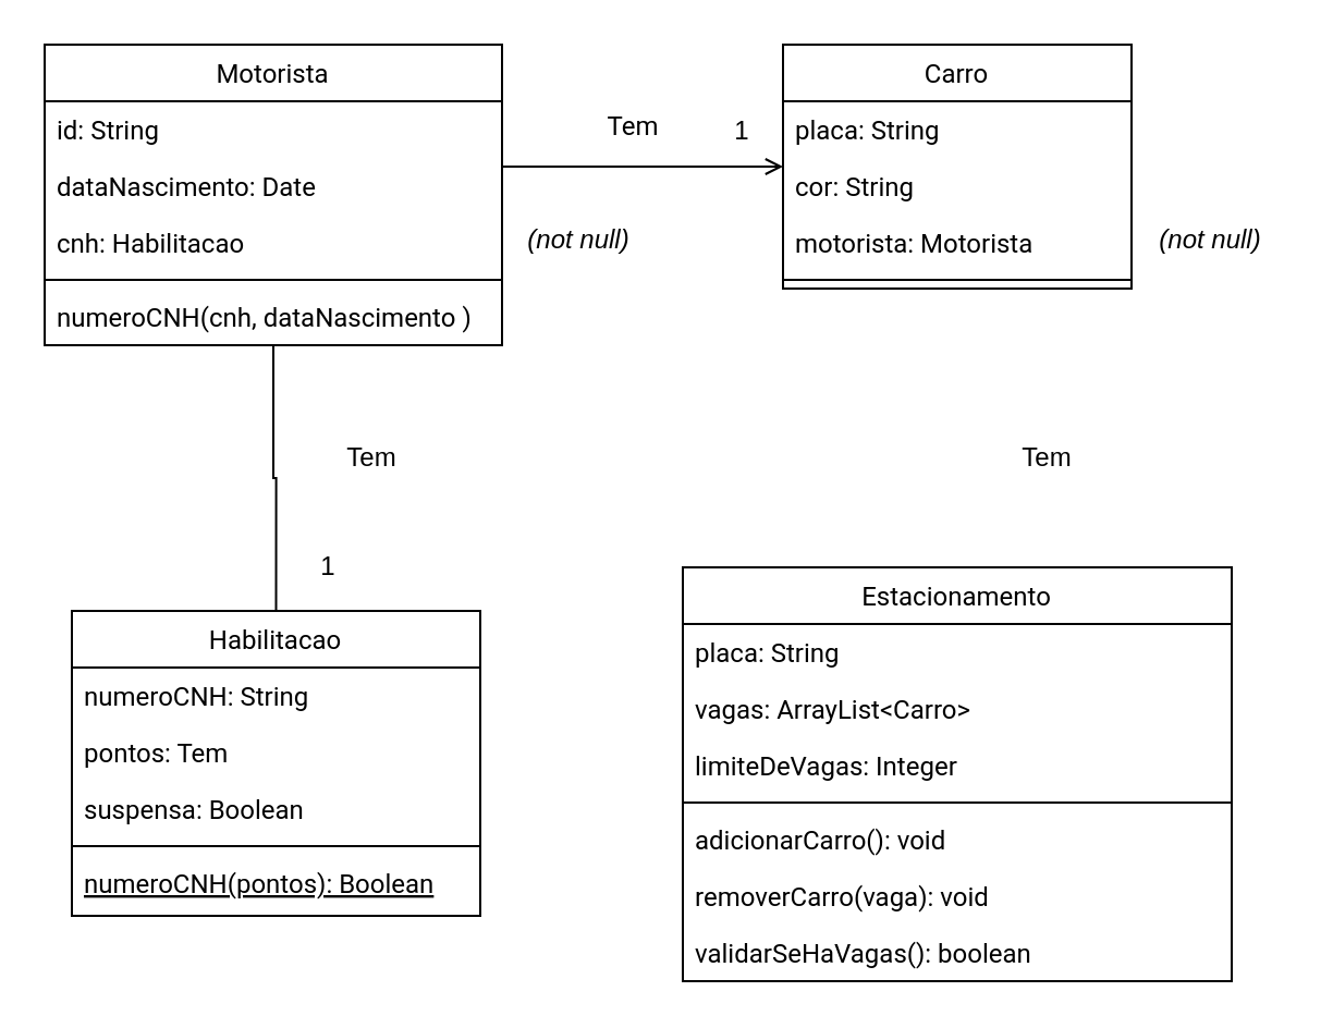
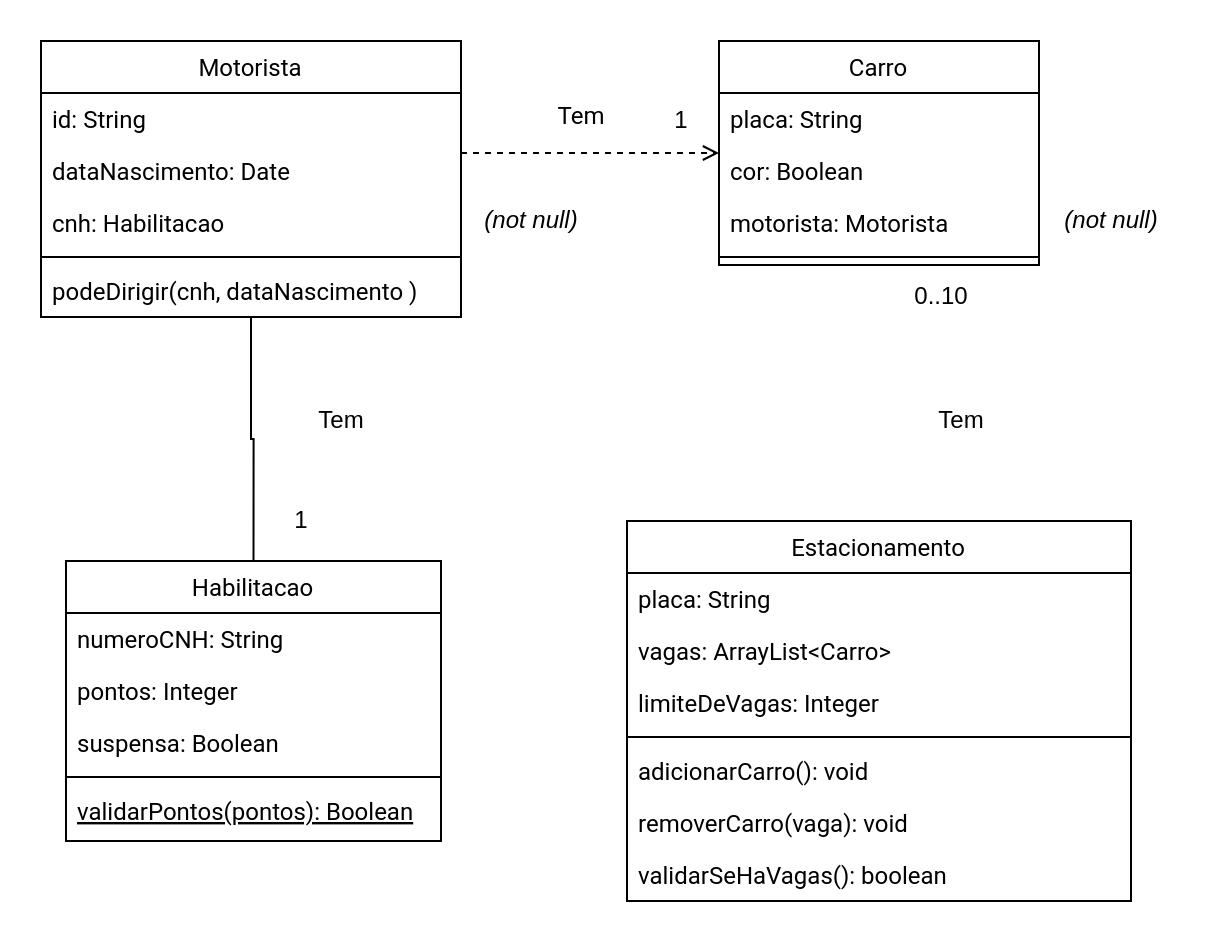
  <mxCell id="0" />
  <mxCell id="1" parent="0" />
  <mxCell id="2" style="edgeStyle=orthogonalEdgeStyle;rounded=0;orthogonalLoop=1;jettySize=auto;html=1;exitX=0.5;exitY=1;exitDx=0;exitDy=0;entryX=0.5;entryY=0;entryDx=0;entryDy=0;endArrow=none;" parent="1" source="3" target="19" edge="1"><mxGeometry relative="1" as="geometry" /></mxCell>
  <mxCell id="3" value="Motorista" style="swimlane;fontStyle=0;align=center;verticalAlign=top;childLayout=stackLayout;horizontal=1;startSize=26;horizontalStack=0;resizeParent=1;resizeLast=0;collapsible=1;marginBottom=0;rounded=0;shadow=0;strokeWidth=1;fontFamily=Roboto;FType=g;" parent="1" vertex="1"><mxGeometry x="20" y="20" width="210" height="138" as="geometry"><mxRectangle x="230" y="140" width="160" height="26" as="alternateBounds" /></mxGeometry></mxCell>
  <mxCell id="4" value="id: String" style="text;align=left;verticalAlign=top;spacingLeft=4;spacingRight=4;overflow=hidden;rotatable=0;points=[[0,0.5],[1,0.5]];portConstraint=eastwest;rounded=0;shadow=0;html=0;fontFamily=Roboto;FType=g;" parent="3" vertex="1"><mxGeometry y="26" width="210" height="26" as="geometry" /></mxCell>
  <mxCell id="5" value="dataNascimento: Date" style="text;align=left;verticalAlign=top;spacingLeft=4;spacingRight=4;overflow=hidden;rotatable=0;points=[[0,0.5],[1,0.5]];portConstraint=eastwest;fontFamily=Roboto;FType=g;" parent="3" vertex="1"><mxGeometry y="52" width="210" height="26" as="geometry" /></mxCell>
  <mxCell id="6" value="cnh: Habilitacao" style="text;align=left;verticalAlign=top;spacingLeft=4;spacingRight=4;overflow=hidden;rotatable=0;points=[[0,0.5],[1,0.5]];portConstraint=eastwest;fontFamily=Roboto;FType=g;" parent="3" vertex="1"><mxGeometry y="78" width="210" height="26" as="geometry" /></mxCell>
  <mxCell id="7" value="" style="line;html=1;strokeWidth=1;align=left;verticalAlign=middle;spacingTop=-1;spacingLeft=3;spacingRight=3;rotatable=0;labelPosition=right;points=[];portConstraint=eastwest;fontFamily=Roboto;FType=g;" parent="3" vertex="1"><mxGeometry y="104" width="210" height="8" as="geometry" /></mxCell>
- <mxCell id="8" value="numeroCNH(cnh, dataNascimento )" style="text;align=left;verticalAlign=top;spacingLeft=4;spacingRight=4;overflow=hidden;rotatable=0;points=[[0,0.5],[1,0.5]];portConstraint=eastwest;fontFamily=Roboto;FType=g;" parent="3" vertex="1"><mxGeometry y="112" width="210" height="26" as="geometry" /></mxCell>
- <mxCell id="9" value="" style="endArrow=open;shadow=0;strokeWidth=1;strokeColor=#000000;rounded=0;endFill=1;edgeStyle=elbowEdgeStyle;elbow=vertical;fontFamily=Roboto;FType=g;" parent="1" source="3" target="12" edge="1"><mxGeometry x="0.5" y="41" relative="1" as="geometry"><mxPoint x="230" y="92" as="sourcePoint" /><mxPoint x="390" y="92" as="targetPoint" /><mxPoint x="-40" y="32" as="offset" /></mxGeometry></mxCell>
+ <mxCell id="8" value="podeDirigir(cnh, dataNascimento )" style="text;align=left;verticalAlign=top;spacingLeft=4;spacingRight=4;overflow=hidden;rotatable=0;points=[[0,0.5],[1,0.5]];portConstraint=eastwest;fontFamily=Roboto;FType=g;" parent="3" vertex="1"><mxGeometry y="112" width="210" height="26" as="geometry" /></mxCell>
+ <mxCell id="9" value="" style="endArrow=open;shadow=0;strokeWidth=1;strokeColor=#000000;rounded=0;endFill=1;edgeStyle=elbowEdgeStyle;elbow=vertical;fontFamily=Roboto;FType=g;dashed=1;" parent="1" source="3" target="12" edge="1"><mxGeometry x="0.5" y="41" relative="1" as="geometry"><mxPoint x="230" y="92" as="sourcePoint" /><mxPoint x="390" y="92" as="targetPoint" /><mxPoint x="-40" y="32" as="offset" /></mxGeometry></mxCell>
  <mxCell id="10" value="Tem" style="text;html=1;resizable=0;points=[];;align=center;verticalAlign=middle;labelBackgroundColor=none;rounded=0;shadow=0;strokeWidth=1;fontSize=12;fontFamily=Roboto;FType=g;" parent="9" vertex="1" connectable="0"><mxGeometry x="0.5" y="49" relative="1" as="geometry"><mxPoint x="-38" y="30" as="offset" /></mxGeometry></mxCell>
  <mxCell id="11" value="Tem" style="text;html=1;align=center;verticalAlign=middle;resizable=0;points=[];autosize=1;" parent="1" vertex="1"><mxGeometry x="150" y="200" width="40" height="20" as="geometry" /></mxCell>
  <mxCell id="12" value="Carro" style="swimlane;fontStyle=0;align=center;verticalAlign=top;childLayout=stackLayout;horizontal=1;startSize=26;horizontalStack=0;resizeParent=1;resizeLast=0;collapsible=1;marginBottom=0;rounded=0;shadow=0;strokeWidth=1;fontFamily=Roboto;FType=g;" parent="1" vertex="1"><mxGeometry x="359" y="20" width="160" height="112" as="geometry"><mxRectangle x="508" y="120" width="160" height="26" as="alternateBounds" /></mxGeometry></mxCell>
  <mxCell id="13" value="placa: String" style="text;align=left;verticalAlign=top;spacingLeft=4;spacingRight=4;overflow=hidden;rotatable=0;points=[[0,0.5],[1,0.5]];portConstraint=eastwest;fontFamily=Roboto;FType=g;" parent="12" vertex="1"><mxGeometry y="26" width="160" height="26" as="geometry" /></mxCell>
- <mxCell id="14" value="cor: String" style="text;align=left;verticalAlign=top;spacingLeft=4;spacingRight=4;overflow=hidden;rotatable=0;points=[[0,0.5],[1,0.5]];portConstraint=eastwest;fontFamily=Roboto;FType=g;" parent="12" vertex="1"><mxGeometry y="52" width="160" height="26" as="geometry" /></mxCell>
+ <mxCell id="14" value="cor: Boolean" style="text;align=left;verticalAlign=top;spacingLeft=4;spacingRight=4;overflow=hidden;rotatable=0;points=[[0,0.5],[1,0.5]];portConstraint=eastwest;fontFamily=Roboto;FType=g;" parent="12" vertex="1"><mxGeometry y="52" width="160" height="26" as="geometry" /></mxCell>
  <mxCell id="15" value="motorista: Motorista" style="text;align=left;verticalAlign=top;spacingLeft=4;spacingRight=4;overflow=hidden;rotatable=0;points=[[0,0.5],[1,0.5]];portConstraint=eastwest;fontFamily=Roboto;FType=g;" parent="12" vertex="1"><mxGeometry y="78" width="160" height="26" as="geometry" /></mxCell>
  <mxCell id="16" value="" style="line;html=1;strokeWidth=1;align=left;verticalAlign=middle;spacingTop=-1;spacingLeft=3;spacingRight=3;rotatable=0;labelPosition=right;points=[];portConstraint=eastwest;fontFamily=Roboto;FType=g;" parent="12" vertex="1"><mxGeometry y="104" width="160" height="8" as="geometry" /></mxCell>
  <mxCell id="17" value="&lt;i&gt;(not null)&lt;/i&gt;" style="text;html=1;align=center;verticalAlign=middle;resizable=0;points=[];autosize=1;" parent="1" vertex="1"><mxGeometry x="520" y="100" width="70" height="20" as="geometry" /></mxCell>
  <mxCell id="18" value="&lt;i&gt;(not null)&lt;/i&gt;" style="text;html=1;align=center;verticalAlign=middle;resizable=0;points=[];autosize=1;" parent="1" vertex="1"><mxGeometry x="230" y="100" width="70" height="20" as="geometry" /></mxCell>
  <mxCell id="19" value="Habilitacao" style="swimlane;fontStyle=0;align=center;verticalAlign=top;childLayout=stackLayout;horizontal=1;startSize=26;horizontalStack=0;resizeParent=1;resizeLast=0;collapsible=1;marginBottom=0;rounded=0;shadow=0;strokeWidth=1;fontFamily=Roboto;FType=g;" parent="1" vertex="1"><mxGeometry x="32.5" y="280" width="187.5" height="140" as="geometry"><mxRectangle x="130" y="380" width="160" height="26" as="alternateBounds" /></mxGeometry></mxCell>
  <mxCell id="20" value="numeroCNH: String" style="text;align=left;verticalAlign=top;spacingLeft=4;spacingRight=4;overflow=hidden;rotatable=0;points=[[0,0.5],[1,0.5]];portConstraint=eastwest;fontFamily=Roboto;FType=g;" parent="19" vertex="1"><mxGeometry y="26" width="187.5" height="26" as="geometry" /></mxCell>
- <mxCell id="21" value="pontos: Tem" style="text;align=left;verticalAlign=top;spacingLeft=4;spacingRight=4;overflow=hidden;rotatable=0;points=[[0,0.5],[1,0.5]];portConstraint=eastwest;rounded=0;shadow=0;html=0;fontFamily=Roboto;FType=g;" parent="19" vertex="1"><mxGeometry y="52" width="187.5" height="26" as="geometry" /></mxCell>
+ <mxCell id="21" value="pontos: Integer" style="text;align=left;verticalAlign=top;spacingLeft=4;spacingRight=4;overflow=hidden;rotatable=0;points=[[0,0.5],[1,0.5]];portConstraint=eastwest;rounded=0;shadow=0;html=0;fontFamily=Roboto;FType=g;" parent="19" vertex="1"><mxGeometry y="52" width="187.5" height="26" as="geometry" /></mxCell>
  <mxCell id="22" value="suspensa: Boolean" style="text;align=left;verticalAlign=top;spacingLeft=4;spacingRight=4;overflow=hidden;rotatable=0;points=[[0,0.5],[1,0.5]];portConstraint=eastwest;rounded=0;shadow=0;html=0;fontFamily=Roboto;FType=g;" parent="19" vertex="1"><mxGeometry y="78" width="187.5" height="26" as="geometry" /></mxCell>
  <mxCell id="23" value="" style="line;html=1;strokeWidth=1;align=left;verticalAlign=middle;spacingTop=-1;spacingLeft=3;spacingRight=3;rotatable=0;labelPosition=right;points=[];portConstraint=eastwest;fontFamily=Roboto;FType=g;" parent="19" vertex="1"><mxGeometry y="104" width="187.5" height="8" as="geometry" /></mxCell>
- <mxCell id="24" value="numeroCNH(pontos): Boolean" style="text;align=left;verticalAlign=top;spacingLeft=4;spacingRight=4;overflow=hidden;rotatable=0;points=[[0,0.5],[1,0.5]];portConstraint=eastwest;fontStyle=4;fontFamily=Roboto;FType=g;" parent="19" vertex="1"><mxGeometry y="112" width="187.5" height="26" as="geometry" /></mxCell>
+ <mxCell id="24" value="validarPontos(pontos): Boolean" style="text;align=left;verticalAlign=top;spacingLeft=4;spacingRight=4;overflow=hidden;rotatable=0;points=[[0,0.5],[1,0.5]];portConstraint=eastwest;fontStyle=4;fontFamily=Roboto;FType=g;" parent="19" vertex="1"><mxGeometry y="112" width="187.5" height="26" as="geometry" /></mxCell>
  <mxCell id="25" value="Tem" style="text;html=1;align=center;verticalAlign=middle;resizable=0;points=[];autosize=1;" parent="1" vertex="1"><mxGeometry x="460" y="200" width="40" height="20" as="geometry" /></mxCell>
+ <mxCell id="26" value="0..10" style="text;html=1;align=center;verticalAlign=middle;resizable=0;points=[];autosize=1;" parent="1" vertex="1"><mxGeometry x="445" y="138" width="50" height="20" as="geometry" /></mxCell>
  <mxCell id="27" value="1" style="text;html=1;align=center;verticalAlign=middle;resizable=0;points=[];autosize=1;" parent="1" vertex="1"><mxGeometry x="330" y="50" width="20" height="20" as="geometry" /></mxCell>
  <mxCell id="28" value="1" style="text;html=1;align=center;verticalAlign=middle;resizable=0;points=[];autosize=1;" parent="1" vertex="1"><mxGeometry x="140" y="250" width="20" height="20" as="geometry" /></mxCell>
  <mxCell id="29" value="Estacionamento" style="swimlane;fontStyle=0;align=center;verticalAlign=top;childLayout=stackLayout;horizontal=1;startSize=26;horizontalStack=0;resizeParent=1;resizeLast=0;collapsible=1;marginBottom=0;rounded=0;shadow=0;strokeWidth=1;fontFamily=Roboto;FType=g;" parent="1" vertex="1"><mxGeometry x="313" y="260" width="252" height="190" as="geometry"><mxRectangle x="508" y="120" width="160" height="26" as="alternateBounds" /></mxGeometry></mxCell>
  <mxCell id="30" value="placa: String" style="text;align=left;verticalAlign=top;spacingLeft=4;spacingRight=4;overflow=hidden;rotatable=0;points=[[0,0.5],[1,0.5]];portConstraint=eastwest;fontFamily=Roboto;FType=g;" parent="29" vertex="1"><mxGeometry y="26" width="252" height="26" as="geometry" /></mxCell>
  <mxCell id="31" value="vagas: ArrayList&lt;Carro&gt;" style="text;align=left;verticalAlign=top;spacingLeft=4;spacingRight=4;overflow=hidden;rotatable=0;points=[[0,0.5],[1,0.5]];portConstraint=eastwest;fontFamily=Roboto;FType=g;" parent="29" vertex="1"><mxGeometry y="52" width="252" height="26" as="geometry" /></mxCell>
  <mxCell id="32" value="limiteDeVagas: Integer" style="text;align=left;verticalAlign=top;spacingLeft=4;spacingRight=4;overflow=hidden;rotatable=0;points=[[0,0.5],[1,0.5]];portConstraint=eastwest;fontFamily=Roboto;FType=g;" parent="29" vertex="1"><mxGeometry y="78" width="252" height="26" as="geometry" /></mxCell>
  <mxCell id="33" value="" style="line;html=1;strokeWidth=1;align=left;verticalAlign=middle;spacingTop=-1;spacingLeft=3;spacingRight=3;rotatable=0;labelPosition=right;points=[];portConstraint=eastwest;fontFamily=Roboto;FType=g;" parent="29" vertex="1"><mxGeometry y="104" width="252" height="8" as="geometry" /></mxCell>
  <mxCell id="34" value="adicionarCarro(): void" style="text;align=left;verticalAlign=top;spacingLeft=4;spacingRight=4;overflow=hidden;rotatable=0;points=[[0,0.5],[1,0.5]];portConstraint=eastwest;fontFamily=Roboto;FType=g;" parent="29" vertex="1"><mxGeometry y="112" width="252" height="26" as="geometry" /></mxCell>
  <mxCell id="35" value="removerCarro(vaga): void" style="text;align=left;verticalAlign=top;spacingLeft=4;spacingRight=4;overflow=hidden;rotatable=0;points=[[0,0.5],[1,0.5]];portConstraint=eastwest;fontFamily=Roboto;FType=g;" parent="29" vertex="1"><mxGeometry y="138" width="252" height="26" as="geometry" /></mxCell>
  <mxCell id="36" value="validarSeHaVagas(): boolean" style="text;align=left;verticalAlign=top;spacingLeft=4;spacingRight=4;overflow=hidden;rotatable=0;points=[[0,0.5],[1,0.5]];portConstraint=eastwest;fontFamily=Roboto;FType=g;" parent="29" vertex="1"><mxGeometry y="164" width="252" height="26" as="geometry" /></mxCell>
